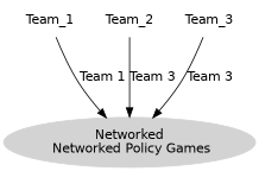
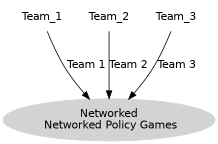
  digraph {
    compound=true
    fontname="DejaVu Sans"
    penwidth=3
    rankdir=TB
    ranksep=1
    node [fontname="DejaVu Sans" shape=none]
    edge [fontname="DejaVu Sans"]
    Team_1
    Team_2
    Team_3
    n4 [color=lightgrey fontcolor=black label="Networked\n Networked Policy Games" shape=ellipse style=filled]
    subgraph sub_1 {
      rank=same
      Team_1
      Team_2
      Team_3
    }
    Team_1 -> n4 [label="Team 1"]
-   Team_2 -> n4 [label="Team 3"]
+   Team_2 -> n4 [label="Team 2"]
    Team_3 -> n4 [label="Team 3"]
  }
